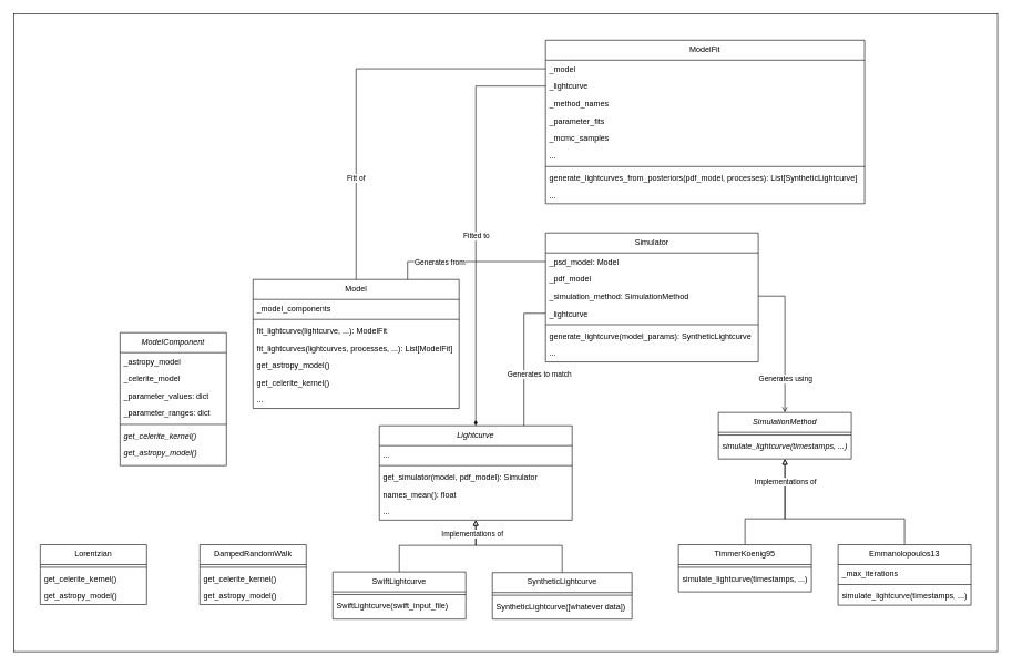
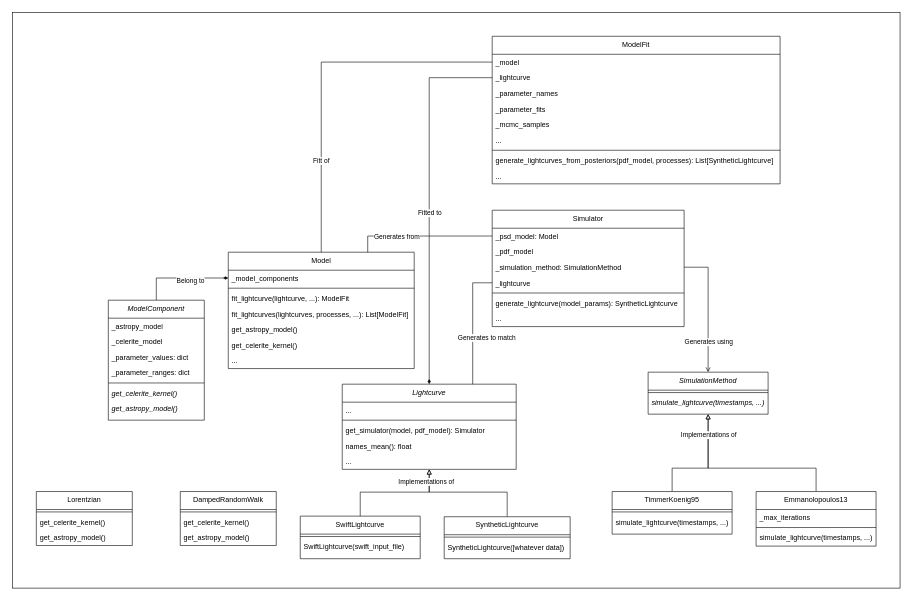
  <mxCell id="0" />
  <mxCell id="1" parent="0" />
  <mxCell id="2" value="" style="rounded=0;whiteSpace=wrap;html=1;" vertex="1" parent="1"><mxGeometry x="20" y="20" width="1480" height="960" as="geometry" /></mxCell>
  <mxCell id="3" value="Model" style="swimlane;fontStyle=0;align=center;verticalAlign=top;childLayout=stackLayout;horizontal=1;startSize=30;horizontalStack=0;resizeParent=1;resizeLast=0;collapsible=1;marginBottom=0;rounded=0;shadow=0;strokeWidth=1;" parent="1" vertex="1"><mxGeometry x="380" y="420" width="310" height="194" as="geometry"><mxRectangle x="550" y="140" width="160" height="26" as="alternateBounds" /></mxGeometry></mxCell>
  <mxCell id="4" value="_model_components" style="text;align=left;verticalAlign=top;spacingLeft=4;spacingRight=4;overflow=hidden;rotatable=0;points=[[0,0.5],[1,0.5]];portConstraint=eastwest;" parent="3" vertex="1"><mxGeometry y="30" width="310" height="26" as="geometry" /></mxCell>
  <mxCell id="5" value="" style="line;html=1;strokeWidth=1;align=left;verticalAlign=middle;spacingTop=-1;spacingLeft=3;spacingRight=3;rotatable=0;labelPosition=right;points=[];portConstraint=eastwest;" parent="3" vertex="1"><mxGeometry y="56" width="310" height="8" as="geometry" /></mxCell>
  <mxCell id="6" value="fit_lightcurve(lightcurve, ...): ModelFit" style="text;align=left;verticalAlign=top;spacingLeft=4;spacingRight=4;overflow=hidden;rotatable=0;points=[[0,0.5],[1,0.5]];portConstraint=eastwest;" parent="3" vertex="1"><mxGeometry y="64" width="310" height="26" as="geometry" /></mxCell>
  <mxCell id="7" value="fit_lightcurves(lightcurves, processes, ...): List[ModelFit]" style="text;align=left;verticalAlign=top;spacingLeft=4;spacingRight=4;overflow=hidden;rotatable=0;points=[[0,0.5],[1,0.5]];portConstraint=eastwest;" vertex="1" parent="3"><mxGeometry y="90" width="310" height="26" as="geometry" /></mxCell>
  <mxCell id="8" value="get_astropy_model()&#10;" style="text;align=left;verticalAlign=top;spacingLeft=4;spacingRight=4;overflow=hidden;rotatable=0;points=[[0,0.5],[1,0.5]];portConstraint=eastwest;" parent="3" vertex="1"><mxGeometry y="116" width="310" height="26" as="geometry" /></mxCell>
  <mxCell id="9" value="get_celerite_kernel()&#10;" style="text;align=left;verticalAlign=top;spacingLeft=4;spacingRight=4;overflow=hidden;rotatable=0;points=[[0,0.5],[1,0.5]];portConstraint=eastwest;" vertex="1" parent="3"><mxGeometry y="142" width="310" height="26" as="geometry" /></mxCell>
  <mxCell id="10" value="..." style="text;align=left;verticalAlign=top;spacingLeft=4;spacingRight=4;overflow=hidden;rotatable=0;points=[[0,0.5],[1,0.5]];portConstraint=eastwest;" vertex="1" parent="3"><mxGeometry y="168" width="310" height="26" as="geometry" /></mxCell>
+ <mxCell id="11" style="edgeStyle=orthogonalEdgeStyle;rounded=0;orthogonalLoop=1;jettySize=auto;html=1;endArrow=diamondThin;endFill=1;exitX=0.5;exitY=0;exitDx=0;exitDy=0;entryX=0;entryY=0.5;entryDx=0;entryDy=0;" parent="1" source="13" target="4" edge="1"><mxGeometry relative="1" as="geometry" /></mxCell>
+ <mxCell id="12" value="Belong to" style="edgeLabel;html=1;align=center;verticalAlign=middle;resizable=0;points=[];" parent="11" vertex="1" connectable="0"><mxGeometry x="0.185" y="-4" relative="1" as="geometry"><mxPoint as="offset" /></mxGeometry></mxCell>
  <mxCell id="13" value="ModelComponent" style="swimlane;fontStyle=2;align=center;verticalAlign=top;childLayout=stackLayout;horizontal=1;startSize=30;horizontalStack=0;resizeParent=1;resizeLast=0;collapsible=1;marginBottom=0;rounded=0;shadow=0;strokeWidth=1;" parent="1" vertex="1"><mxGeometry x="180" y="500" width="160" height="200" as="geometry"><mxRectangle x="550" y="140" width="160" height="26" as="alternateBounds" /></mxGeometry></mxCell>
  <mxCell id="14" value="_astropy_model" style="text;align=left;verticalAlign=top;spacingLeft=4;spacingRight=4;overflow=hidden;rotatable=0;points=[[0,0.5],[1,0.5]];portConstraint=eastwest;" parent="13" vertex="1"><mxGeometry y="30" width="160" height="26" as="geometry" /></mxCell>
  <mxCell id="15" value="_celerite_model" style="text;align=left;verticalAlign=top;spacingLeft=4;spacingRight=4;overflow=hidden;rotatable=0;points=[[0,0.5],[1,0.5]];portConstraint=eastwest;rounded=0;shadow=0;html=0;" parent="13" vertex="1"><mxGeometry y="56" width="160" height="26" as="geometry" /></mxCell>
  <mxCell id="16" value="_parameter_values: dict" style="text;align=left;verticalAlign=top;spacingLeft=4;spacingRight=4;overflow=hidden;rotatable=0;points=[[0,0.5],[1,0.5]];portConstraint=eastwest;rounded=0;shadow=0;html=0;" parent="13" vertex="1"><mxGeometry y="82" width="160" height="26" as="geometry" /></mxCell>
  <mxCell id="17" value="_parameter_ranges: dict" style="text;align=left;verticalAlign=top;spacingLeft=4;spacingRight=4;overflow=hidden;rotatable=0;points=[[0,0.5],[1,0.5]];portConstraint=eastwest;rounded=0;shadow=0;html=0;" parent="13" vertex="1"><mxGeometry y="108" width="160" height="26" as="geometry" /></mxCell>
  <mxCell id="18" value="" style="line;html=1;strokeWidth=1;align=left;verticalAlign=middle;spacingTop=-1;spacingLeft=3;spacingRight=3;rotatable=0;labelPosition=right;points=[];portConstraint=eastwest;" parent="13" vertex="1"><mxGeometry y="134" width="160" height="8" as="geometry" /></mxCell>
  <mxCell id="19" value="get_celerite_kernel()" style="text;align=left;verticalAlign=top;spacingLeft=4;spacingRight=4;overflow=hidden;rotatable=0;points=[[0,0.5],[1,0.5]];portConstraint=eastwest;fontStyle=2" parent="13" vertex="1"><mxGeometry y="142" width="160" height="26" as="geometry" /></mxCell>
  <mxCell id="20" value="get_astropy_model()" style="text;align=left;verticalAlign=top;spacingLeft=4;spacingRight=4;overflow=hidden;rotatable=0;points=[[0,0.5],[1,0.5]];portConstraint=eastwest;fontStyle=2" parent="13" vertex="1"><mxGeometry y="168" width="160" height="26" as="geometry" /></mxCell>
  <mxCell id="21" value="ModelFit" style="swimlane;fontStyle=0;align=center;verticalAlign=top;childLayout=stackLayout;horizontal=1;startSize=30;horizontalStack=0;resizeParent=1;resizeLast=0;collapsible=1;marginBottom=0;rounded=0;shadow=0;strokeWidth=1;fillStyle=solid;" parent="1" vertex="1"><mxGeometry x="820" y="60" width="480" height="246" as="geometry"><mxRectangle x="550" y="140" width="160" height="26" as="alternateBounds" /></mxGeometry></mxCell>
  <mxCell id="22" value="_model" style="text;align=left;verticalAlign=top;spacingLeft=4;spacingRight=4;overflow=hidden;rotatable=0;points=[[0,0.5],[1,0.5]];portConstraint=eastwest;" parent="21" vertex="1"><mxGeometry y="30" width="480" height="26" as="geometry" /></mxCell>
  <mxCell id="23" value="_lightcurve" style="text;align=left;verticalAlign=top;spacingLeft=4;spacingRight=4;overflow=hidden;rotatable=0;points=[[0,0.5],[1,0.5]];portConstraint=eastwest;rounded=0;shadow=0;html=0;" parent="21" vertex="1"><mxGeometry y="56" width="480" height="26" as="geometry" /></mxCell>
- <mxCell id="24" value="_method_names" style="text;align=left;verticalAlign=top;spacingLeft=4;spacingRight=4;overflow=hidden;rotatable=0;points=[[0,0.5],[1,0.5]];portConstraint=eastwest;rounded=0;shadow=0;html=0;" parent="21" vertex="1"><mxGeometry y="82" width="480" height="26" as="geometry" /></mxCell>
+ <mxCell id="24" value="_parameter_names" style="text;align=left;verticalAlign=top;spacingLeft=4;spacingRight=4;overflow=hidden;rotatable=0;points=[[0,0.5],[1,0.5]];portConstraint=eastwest;rounded=0;shadow=0;html=0;" parent="21" vertex="1"><mxGeometry y="82" width="480" height="26" as="geometry" /></mxCell>
  <mxCell id="25" value="_parameter_fits" style="text;align=left;verticalAlign=top;spacingLeft=4;spacingRight=4;overflow=hidden;rotatable=0;points=[[0,0.5],[1,0.5]];portConstraint=eastwest;rounded=0;shadow=0;html=0;" parent="21" vertex="1"><mxGeometry y="108" width="480" height="26" as="geometry" /></mxCell>
  <mxCell id="26" value="_mcmc_samples" style="text;align=left;verticalAlign=top;spacingLeft=4;spacingRight=4;overflow=hidden;rotatable=0;points=[[0,0.5],[1,0.5]];portConstraint=eastwest;rounded=0;shadow=0;html=0;" parent="21" vertex="1"><mxGeometry y="134" width="480" height="26" as="geometry" /></mxCell>
  <mxCell id="27" value="..." style="text;align=left;verticalAlign=top;spacingLeft=4;spacingRight=4;overflow=hidden;rotatable=0;points=[[0,0.5],[1,0.5]];portConstraint=eastwest;rounded=0;shadow=0;html=0;" parent="21" vertex="1"><mxGeometry y="160" width="480" height="26" as="geometry" /></mxCell>
  <mxCell id="28" value="" style="line;html=1;strokeWidth=1;align=left;verticalAlign=middle;spacingTop=-1;spacingLeft=3;spacingRight=3;rotatable=0;labelPosition=right;points=[];portConstraint=eastwest;" parent="21" vertex="1"><mxGeometry y="186" width="480" height="8" as="geometry" /></mxCell>
  <mxCell id="29" value="generate_lightcurves_from_posteriors(pdf_model, processes): List[SyntheticLightcurve]" style="text;align=left;verticalAlign=top;spacingLeft=4;spacingRight=4;overflow=hidden;rotatable=0;points=[[0,0.5],[1,0.5]];portConstraint=eastwest;" parent="21" vertex="1"><mxGeometry y="194" width="480" height="26" as="geometry" /></mxCell>
  <mxCell id="30" value="..." style="text;align=left;verticalAlign=top;spacingLeft=4;spacingRight=4;overflow=hidden;rotatable=0;points=[[0,0.5],[1,0.5]];portConstraint=eastwest;" parent="21" vertex="1"><mxGeometry y="220" width="480" height="26" as="geometry" /></mxCell>
  <mxCell id="31" value="Lightcurve" style="swimlane;fontStyle=2;align=center;verticalAlign=top;childLayout=stackLayout;horizontal=1;startSize=30;horizontalStack=0;resizeParent=1;resizeLast=0;collapsible=1;marginBottom=0;rounded=0;shadow=0;strokeWidth=1;" parent="1" vertex="1"><mxGeometry x="570" y="640" width="290" height="142" as="geometry"><mxRectangle x="550" y="140" width="160" height="26" as="alternateBounds" /></mxGeometry></mxCell>
  <mxCell id="32" value="..." style="text;align=left;verticalAlign=top;spacingLeft=4;spacingRight=4;overflow=hidden;rotatable=0;points=[[0,0.5],[1,0.5]];portConstraint=eastwest;" parent="31" vertex="1"><mxGeometry y="30" width="290" height="26" as="geometry" /></mxCell>
  <mxCell id="33" value="" style="line;html=1;strokeWidth=1;align=left;verticalAlign=middle;spacingTop=-1;spacingLeft=3;spacingRight=3;rotatable=0;labelPosition=right;points=[];portConstraint=eastwest;" parent="31" vertex="1"><mxGeometry y="56" width="290" height="8" as="geometry" /></mxCell>
  <mxCell id="34" value="get_simulator(model, pdf_model): Simulator" style="text;align=left;verticalAlign=top;spacingLeft=4;spacingRight=4;overflow=hidden;rotatable=0;points=[[0,0.5],[1,0.5]];portConstraint=eastwest;" parent="31" vertex="1"><mxGeometry y="64" width="290" height="26" as="geometry" /></mxCell>
  <mxCell id="35" value="names_mean(): float" style="text;align=left;verticalAlign=top;spacingLeft=4;spacingRight=4;overflow=hidden;rotatable=0;points=[[0,0.5],[1,0.5]];portConstraint=eastwest;" parent="31" vertex="1"><mxGeometry y="90" width="290" height="26" as="geometry" /></mxCell>
  <mxCell id="36" value="..." style="text;align=left;verticalAlign=top;spacingLeft=4;spacingRight=4;overflow=hidden;rotatable=0;points=[[0,0.5],[1,0.5]];portConstraint=eastwest;" vertex="1" parent="31"><mxGeometry y="116" width="290" height="26" as="geometry" /></mxCell>
  <mxCell id="37" value="Lorentzian" style="swimlane;fontStyle=0;align=center;verticalAlign=top;childLayout=stackLayout;horizontal=1;startSize=30;horizontalStack=0;resizeParent=1;resizeLast=0;collapsible=1;marginBottom=0;rounded=0;shadow=0;strokeWidth=1;" parent="1" vertex="1"><mxGeometry y="819" width="160" height="90" as="geometry" x="60"><mxRectangle x="550" y="140" width="160" height="26" as="alternateBounds" /></mxGeometry></mxCell>
  <mxCell id="38" value="" style="line;html=1;strokeWidth=1;align=left;verticalAlign=middle;spacingTop=-1;spacingLeft=3;spacingRight=3;rotatable=0;labelPosition=right;points=[];portConstraint=eastwest;" parent="37" vertex="1"><mxGeometry y="30" width="160" height="8" as="geometry" /></mxCell>
  <mxCell id="39" value="get_celerite_kernel()" style="text;align=left;verticalAlign=top;spacingLeft=4;spacingRight=4;overflow=hidden;rotatable=0;points=[[0,0.5],[1,0.5]];portConstraint=eastwest;rounded=0;shadow=0;html=0;" parent="37" vertex="1"><mxGeometry y="38" width="160" height="26" as="geometry" /></mxCell>
  <mxCell id="40" value="get_astropy_model()" style="text;align=left;verticalAlign=top;spacingLeft=4;spacingRight=4;overflow=hidden;rotatable=0;points=[[0,0.5],[1,0.5]];portConstraint=eastwest;rounded=0;shadow=0;html=0;" parent="37" vertex="1"><mxGeometry y="64" width="160" height="26" as="geometry" /></mxCell>
  <mxCell id="41" value="DampedRandomWalk" style="swimlane;fontStyle=0;align=center;verticalAlign=top;childLayout=stackLayout;horizontal=1;startSize=30;horizontalStack=0;resizeParent=1;resizeLast=0;collapsible=1;marginBottom=0;rounded=0;shadow=0;strokeWidth=1;" parent="1" vertex="1"><mxGeometry x="300" y="819" width="160" height="90" as="geometry"><mxRectangle x="550" y="140" width="160" height="26" as="alternateBounds" /></mxGeometry></mxCell>
  <mxCell id="42" value="" style="line;html=1;strokeWidth=1;align=left;verticalAlign=middle;spacingTop=-1;spacingLeft=3;spacingRight=3;rotatable=0;labelPosition=right;points=[];portConstraint=eastwest;" parent="41" vertex="1"><mxGeometry y="30" width="160" height="8" as="geometry" /></mxCell>
  <mxCell id="43" value="get_celerite_kernel()" style="text;align=left;verticalAlign=top;spacingLeft=4;spacingRight=4;overflow=hidden;rotatable=0;points=[[0,0.5],[1,0.5]];portConstraint=eastwest;rounded=0;shadow=0;html=0;" parent="41" vertex="1"><mxGeometry y="38" width="160" height="26" as="geometry" /></mxCell>
  <mxCell id="44" value="get_astropy_model()" style="text;align=left;verticalAlign=top;spacingLeft=4;spacingRight=4;overflow=hidden;rotatable=0;points=[[0,0.5],[1,0.5]];portConstraint=eastwest;rounded=0;shadow=0;html=0;" parent="41" vertex="1"><mxGeometry y="64" width="160" height="26" as="geometry" /></mxCell>
  <mxCell id="45" style="edgeStyle=orthogonalEdgeStyle;rounded=0;orthogonalLoop=1;jettySize=auto;html=1;endArrow=none;endFill=0;exitX=0.5;exitY=0;exitDx=0;exitDy=0;startArrow=diamondThin;startFill=1;" parent="1" source="31" target="23" edge="1"><mxGeometry relative="1" as="geometry" /></mxCell>
  <mxCell id="46" value="Fitted to" style="edgeLabel;html=1;align=center;verticalAlign=middle;resizable=0;points=[];" parent="45" vertex="1" connectable="0"><mxGeometry x="-0.163" y="-3" relative="1" as="geometry"><mxPoint x="-3" y="-28" as="offset" /></mxGeometry></mxCell>
  <mxCell id="47" style="edgeStyle=orthogonalEdgeStyle;rounded=0;orthogonalLoop=1;jettySize=auto;html=1;endArrow=block;endFill=0;" edge="1" parent="1" source="48" target="31"><mxGeometry relative="1" as="geometry"><Array as="points"><mxPoint x="845" y="820" /><mxPoint x="715" y="820" /></Array></mxGeometry></mxCell>
  <mxCell id="48" value="SyntheticLightcurve" style="swimlane;fontStyle=0;align=center;verticalAlign=top;childLayout=stackLayout;horizontal=1;startSize=30;horizontalStack=0;resizeParent=1;resizeLast=0;collapsible=1;marginBottom=0;rounded=0;shadow=0;strokeWidth=1;" parent="1" vertex="1"><mxGeometry x="740" y="861" width="210" height="70" as="geometry"><mxRectangle x="550" y="140" width="160" height="26" as="alternateBounds" /></mxGeometry></mxCell>
  <mxCell id="49" value="" style="line;html=1;strokeWidth=1;align=left;verticalAlign=middle;spacingTop=-1;spacingLeft=3;spacingRight=3;rotatable=0;labelPosition=right;points=[];portConstraint=eastwest;" parent="48" vertex="1"><mxGeometry y="30" width="210" height="8" as="geometry" /></mxCell>
  <mxCell id="50" value="SyntheticLightcurve([whatever data])" style="text;align=left;verticalAlign=top;spacingLeft=4;spacingRight=4;overflow=hidden;rotatable=0;points=[[0,0.5],[1,0.5]];portConstraint=eastwest;" parent="48" vertex="1"><mxGeometry y="38" width="210" height="26" as="geometry" /></mxCell>
  <mxCell id="51" style="edgeStyle=orthogonalEdgeStyle;rounded=0;orthogonalLoop=1;jettySize=auto;html=1;endArrow=block;endFill=0;exitX=0.5;exitY=0;exitDx=0;exitDy=0;" parent="1" source="53" target="31" edge="1"><mxGeometry relative="1" as="geometry"><Array as="points"><mxPoint x="600" y="820" /><mxPoint x="715" y="820" /></Array><mxPoint x="710" y="740" as="targetPoint" /></mxGeometry></mxCell>
  <mxCell id="52" value="Implementations of" style="edgeLabel;html=1;align=center;verticalAlign=middle;resizable=0;points=[];" parent="51" vertex="1" connectable="0"><mxGeometry x="0.546" y="-1" relative="1" as="geometry"><mxPoint y="-19" as="offset" /></mxGeometry></mxCell>
  <mxCell id="53" value="SwiftLightcurve" style="swimlane;fontStyle=0;align=center;verticalAlign=top;childLayout=stackLayout;horizontal=1;startSize=30;horizontalStack=0;resizeParent=1;resizeLast=0;collapsible=1;marginBottom=0;rounded=0;shadow=0;strokeWidth=1;" parent="1" vertex="1"><mxGeometry x="500" y="860" width="200" height="71" as="geometry"><mxRectangle x="550" y="140" width="160" height="26" as="alternateBounds" /></mxGeometry></mxCell>
  <mxCell id="54" value="" style="line;html=1;strokeWidth=1;align=left;verticalAlign=middle;spacingTop=-1;spacingLeft=3;spacingRight=3;rotatable=0;labelPosition=right;points=[];portConstraint=eastwest;" parent="53" vertex="1"><mxGeometry y="30" width="200" height="8" as="geometry" /></mxCell>
  <mxCell id="55" value="SwiftLightcurve(swift_input_file)" style="text;align=left;verticalAlign=top;spacingLeft=4;spacingRight=4;overflow=hidden;rotatable=0;points=[[0,0.5],[1,0.5]];portConstraint=eastwest;" parent="53" vertex="1"><mxGeometry y="38" width="200" height="26" as="geometry" /></mxCell>
  <mxCell id="56" value="SimulationMethod" style="swimlane;fontStyle=2;align=center;verticalAlign=top;childLayout=stackLayout;horizontal=1;startSize=30;horizontalStack=0;resizeParent=1;resizeLast=0;collapsible=1;marginBottom=0;rounded=0;shadow=0;strokeWidth=1;" parent="1" vertex="1"><mxGeometry x="1080" y="620" width="200" height="70" as="geometry"><mxRectangle x="550" y="140" width="160" height="26" as="alternateBounds" /></mxGeometry></mxCell>
  <mxCell id="57" value="" style="line;html=1;strokeWidth=1;align=left;verticalAlign=middle;spacingTop=-1;spacingLeft=3;spacingRight=3;rotatable=0;labelPosition=right;points=[];portConstraint=eastwest;" parent="56" vertex="1"><mxGeometry y="30" width="200" height="8" as="geometry" /></mxCell>
  <mxCell id="58" value="simulate_lightcurve(timestamps, ...)" style="text;align=left;verticalAlign=top;spacingLeft=4;spacingRight=4;overflow=hidden;rotatable=0;points=[[0,0.5],[1,0.5]];portConstraint=eastwest;fontStyle=2" parent="56" vertex="1"><mxGeometry y="38" width="200" height="26" as="geometry" /></mxCell>
  <mxCell id="59" style="edgeStyle=orthogonalEdgeStyle;rounded=0;orthogonalLoop=1;jettySize=auto;html=1;endArrow=block;endFill=0;" parent="1" source="60" target="56" edge="1"><mxGeometry relative="1" as="geometry"><Array as="points"><mxPoint x="1120" y="780" /><mxPoint x="1180" y="780" /></Array></mxGeometry></mxCell>
  <mxCell id="60" value="TimmerKoenig95" style="swimlane;fontStyle=0;align=center;verticalAlign=top;childLayout=stackLayout;horizontal=1;startSize=30;horizontalStack=0;resizeParent=1;resizeLast=0;collapsible=1;marginBottom=0;rounded=0;shadow=0;strokeWidth=1;" parent="1" vertex="1"><mxGeometry x="1020" y="819" width="200" height="71" as="geometry"><mxRectangle x="550" y="140" width="160" height="26" as="alternateBounds" /></mxGeometry></mxCell>
  <mxCell id="61" value="" style="line;html=1;strokeWidth=1;align=left;verticalAlign=middle;spacingTop=-1;spacingLeft=3;spacingRight=3;rotatable=0;labelPosition=right;points=[];portConstraint=eastwest;" parent="60" vertex="1"><mxGeometry y="30" width="200" height="8" as="geometry" /></mxCell>
  <mxCell id="62" value="simulate_lightcurve(timestamps, ...)" style="text;align=left;verticalAlign=top;spacingLeft=4;spacingRight=4;overflow=hidden;rotatable=0;points=[[0,0.5],[1,0.5]];portConstraint=eastwest;" parent="60" vertex="1"><mxGeometry y="38" width="200" height="26" as="geometry" /></mxCell>
  <mxCell id="63" style="edgeStyle=orthogonalEdgeStyle;rounded=0;orthogonalLoop=1;jettySize=auto;html=1;endArrow=block;endFill=0;" parent="1" source="65" target="56" edge="1"><mxGeometry relative="1" as="geometry"><Array as="points"><mxPoint x="1360" y="780" /><mxPoint x="1180" y="780" /></Array></mxGeometry></mxCell>
  <mxCell id="64" value="Implementations of" style="edgeLabel;html=1;align=center;verticalAlign=middle;resizable=0;points=[];" parent="63" vertex="1" connectable="0"><mxGeometry x="0.781" relative="1" as="geometry"><mxPoint as="offset" /></mxGeometry></mxCell>
  <mxCell id="65" value="Emmanolopoulos13" style="swimlane;fontStyle=0;align=center;verticalAlign=top;childLayout=stackLayout;horizontal=1;startSize=30;horizontalStack=0;resizeParent=1;resizeLast=0;collapsible=1;marginBottom=0;rounded=0;shadow=0;strokeWidth=1;" parent="1" vertex="1"><mxGeometry x="1260" y="819" width="200" height="91" as="geometry"><mxRectangle x="550" y="140" width="160" height="26" as="alternateBounds" /></mxGeometry></mxCell>
  <mxCell id="66" value="_max_iterations" style="text;align=left;verticalAlign=top;spacingLeft=4;spacingRight=4;overflow=hidden;rotatable=0;points=[[0,0.5],[1,0.5]];portConstraint=eastwest;rounded=0;shadow=0;html=0;" parent="65" vertex="1"><mxGeometry y="30" width="200" height="26" as="geometry" /></mxCell>
  <mxCell id="67" value="" style="line;html=1;strokeWidth=1;align=left;verticalAlign=middle;spacingTop=-1;spacingLeft=3;spacingRight=3;rotatable=0;labelPosition=right;points=[];portConstraint=eastwest;" parent="65" vertex="1"><mxGeometry y="56" width="200" height="8" as="geometry" /></mxCell>
  <mxCell id="68" value="simulate_lightcurve(timestamps, ...)" style="text;align=left;verticalAlign=top;spacingLeft=4;spacingRight=4;overflow=hidden;rotatable=0;points=[[0,0.5],[1,0.5]];portConstraint=eastwest;" parent="65" vertex="1"><mxGeometry y="64" width="200" height="26" as="geometry" /></mxCell>
  <mxCell id="69" value="Simulator" style="swimlane;fontStyle=0;align=center;verticalAlign=top;childLayout=stackLayout;horizontal=1;startSize=30;horizontalStack=0;resizeParent=1;resizeLast=0;collapsible=1;marginBottom=0;rounded=0;shadow=0;strokeWidth=1;fillStyle=solid;" parent="1" vertex="1"><mxGeometry x="820" y="350" width="320" height="194" as="geometry"><mxRectangle x="550" y="140" width="160" height="26" as="alternateBounds" /></mxGeometry></mxCell>
  <mxCell id="70" value="_psd_model: Model" style="text;align=left;verticalAlign=top;spacingLeft=4;spacingRight=4;overflow=hidden;rotatable=0;points=[[0,0.5],[1,0.5]];portConstraint=eastwest;" parent="69" vertex="1"><mxGeometry y="30" width="320" height="26" as="geometry" /></mxCell>
  <mxCell id="71" value="_pdf_model" style="text;align=left;verticalAlign=top;spacingLeft=4;spacingRight=4;overflow=hidden;rotatable=0;points=[[0,0.5],[1,0.5]];portConstraint=eastwest;" vertex="1" parent="69"><mxGeometry y="56" width="320" height="26" as="geometry" /></mxCell>
  <mxCell id="72" value="_simulation_method: SimulationMethod" style="text;align=left;verticalAlign=top;spacingLeft=4;spacingRight=4;overflow=hidden;rotatable=0;points=[[0,0.5],[1,0.5]];portConstraint=eastwest;rounded=0;shadow=0;html=0;" parent="69" vertex="1"><mxGeometry y="82" width="320" height="26" as="geometry" /></mxCell>
  <mxCell id="73" value="_lightcurve" style="text;align=left;verticalAlign=top;spacingLeft=4;spacingRight=4;overflow=hidden;rotatable=0;points=[[0,0.5],[1,0.5]];portConstraint=eastwest;rounded=0;shadow=0;html=0;" vertex="1" parent="69"><mxGeometry y="108" width="320" height="26" as="geometry" /></mxCell>
  <mxCell id="74" value="" style="line;html=1;strokeWidth=1;align=left;verticalAlign=middle;spacingTop=-1;spacingLeft=3;spacingRight=3;rotatable=0;labelPosition=right;points=[];portConstraint=eastwest;" parent="69" vertex="1"><mxGeometry y="134" width="320" height="8" as="geometry" /></mxCell>
  <mxCell id="75" value="generate_lightcurve(model_params): SyntheticLightcurve" style="text;align=left;verticalAlign=top;spacingLeft=4;spacingRight=4;overflow=hidden;rotatable=0;points=[[0,0.5],[1,0.5]];portConstraint=eastwest;" parent="69" vertex="1"><mxGeometry y="142" width="320" height="26" as="geometry" /></mxCell>
  <mxCell id="76" value="..." style="text;align=left;verticalAlign=top;spacingLeft=4;spacingRight=4;overflow=hidden;rotatable=0;points=[[0,0.5],[1,0.5]];portConstraint=eastwest;" vertex="1" parent="69"><mxGeometry y="168" width="320" height="26" as="geometry" /></mxCell>
  <mxCell id="77" style="edgeStyle=orthogonalEdgeStyle;rounded=0;orthogonalLoop=1;jettySize=auto;html=1;entryX=0.75;entryY=0;entryDx=0;entryDy=0;endArrow=none;endFill=0;startArrow=none;startFill=0;" parent="1" source="70" target="3" edge="1"><mxGeometry relative="1" as="geometry" /></mxCell>
  <mxCell id="78" value="Generates from" style="edgeLabel;html=1;align=center;verticalAlign=middle;resizable=0;points=[];" parent="77" vertex="1" connectable="0"><mxGeometry x="-0.211" y="1" relative="1" as="geometry"><mxPoint x="-67" y="-1" as="offset" /></mxGeometry></mxCell>
  <mxCell id="79" style="edgeStyle=orthogonalEdgeStyle;rounded=0;orthogonalLoop=1;jettySize=auto;html=1;entryX=0.5;entryY=0;entryDx=0;entryDy=0;endArrow=open;endFill=0;" parent="1" source="72" target="56" edge="1"><mxGeometry relative="1" as="geometry"><mxPoint x="1200" y="590" as="targetPoint" /></mxGeometry></mxCell>
  <mxCell id="80" value="Generates using" style="edgeLabel;html=1;align=center;verticalAlign=middle;resizable=0;points=[];" parent="79" vertex="1" connectable="0"><mxGeometry x="-0.508" y="1" relative="1" as="geometry"><mxPoint x="-1" y="111" as="offset" /></mxGeometry></mxCell>
  <mxCell id="81" style="edgeStyle=orthogonalEdgeStyle;rounded=0;orthogonalLoop=1;jettySize=auto;html=1;entryX=0.75;entryY=0;entryDx=0;entryDy=0;endArrow=none;endFill=0;" edge="1" parent="1" source="73" target="31"><mxGeometry relative="1" as="geometry"><Array as="points"><mxPoint x="788" y="471" /></Array></mxGeometry></mxCell>
  <mxCell id="82" value="Generates to match" style="edgeLabel;html=1;align=center;verticalAlign=middle;resizable=0;points=[];" vertex="1" connectable="0" parent="81"><mxGeometry x="0.213" y="3" relative="1" as="geometry"><mxPoint x="20" y="2" as="offset" /></mxGeometry></mxCell>
  <mxCell id="83" style="edgeStyle=orthogonalEdgeStyle;rounded=0;orthogonalLoop=1;jettySize=auto;html=1;exitX=0.5;exitY=1;exitDx=0;exitDy=0;" edge="1" parent="1" source="2" target="2"><mxGeometry relative="1" as="geometry" /></mxCell>
  <mxCell id="84" style="edgeStyle=orthogonalEdgeStyle;rounded=0;orthogonalLoop=1;jettySize=auto;html=1;endArrow=none;endFill=0;" edge="1" parent="1" source="22" target="3"><mxGeometry relative="1" as="geometry" /></mxCell>
  <mxCell id="85" value="Fitt of" style="edgeLabel;html=1;align=center;verticalAlign=middle;resizable=0;points=[];" vertex="1" connectable="0" parent="84"><mxGeometry x="0.491" y="-1" relative="1" as="geometry"><mxPoint as="offset" /></mxGeometry></mxCell>
